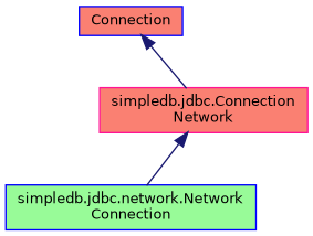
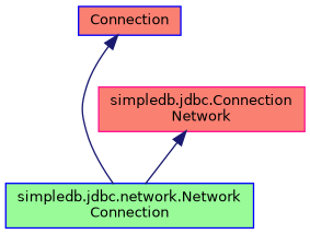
  digraph {
    node [color=blue fillcolor=salmon fontname=Helvetica fontsize=10 shape=record style=filled]
    edge [color=midnightblue dir=back fontname=Helvetica fontsize=10 labelfontname=Helvetica labelfontsize=10 style=solid]
    n1 [fillcolor=palegreen fontcolor=black height=0.2 label="simpledb.jdbc.network.Network\lConnection" width=0.4]
    n2 [color=deeppink height=0.2 label="simpledb.jdbc.Connection\lNetwork" width=0.4]
    n3 [height=0.2 label=Connection width=0.4]
    n2 -> n1
-   n3 -> n2
+   n3 -> n1
  }
